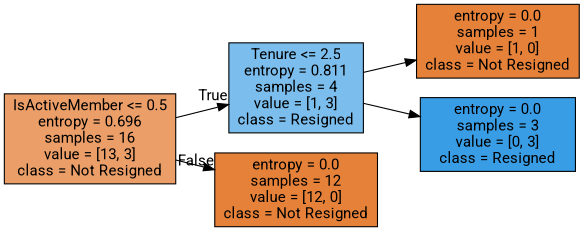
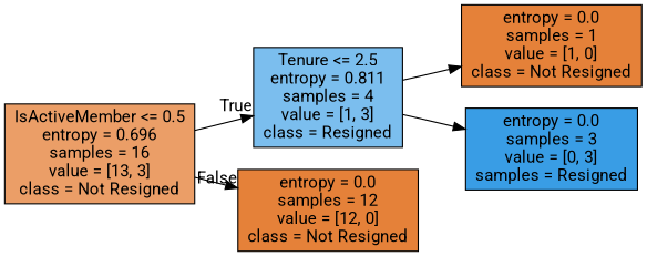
  digraph {
    rankdir=LR
    fontname=Roboto
    node [color=black fillcolor="#e58139" fontname=Roboto shape=box style=filled]
    edge [fontname=Roboto]
    n1 [fillcolor="#eb9e67" label="IsActiveMember <= 0.5\nentropy = 0.696\nsamples = 16\nvalue = [13, 3]\nclass = Not Resigned"]
    n2 [fillcolor="#7bbeee" label="Tenure <= 2.5\nentropy = 0.811\nsamples = 4\nvalue = [1, 3]\nclass = Resigned"]
    n3 [label="entropy = 0.0\nsamples = 12\nvalue = [12, 0]\nclass = Not Resigned"]
    n4 [label="entropy = 0.0\nsamples = 1\nvalue = [1, 0]\nclass = Not Resigned"]
-   n5 [fillcolor="#399de5" label="entropy = 0.0\nsamples = 3\nvalue = [0, 3]\nclass = Resigned"]
+   n5 [fillcolor="#399de5" label="entropy = 0.0\nsamples = 3\nvalue = [0, 3]\nsamples = Resigned"]
    n1 -> n2 [headlabel=True labelangle=45 labeldistance=2.5]
    n1 -> n3 [headlabel=False labelangle=-45 labeldistance=2.5]
    n2 -> n4
    n2 -> n5
  }
